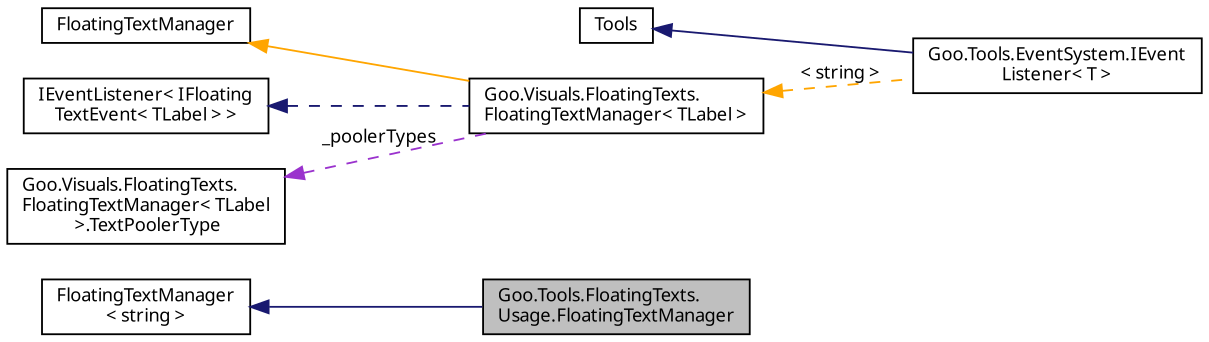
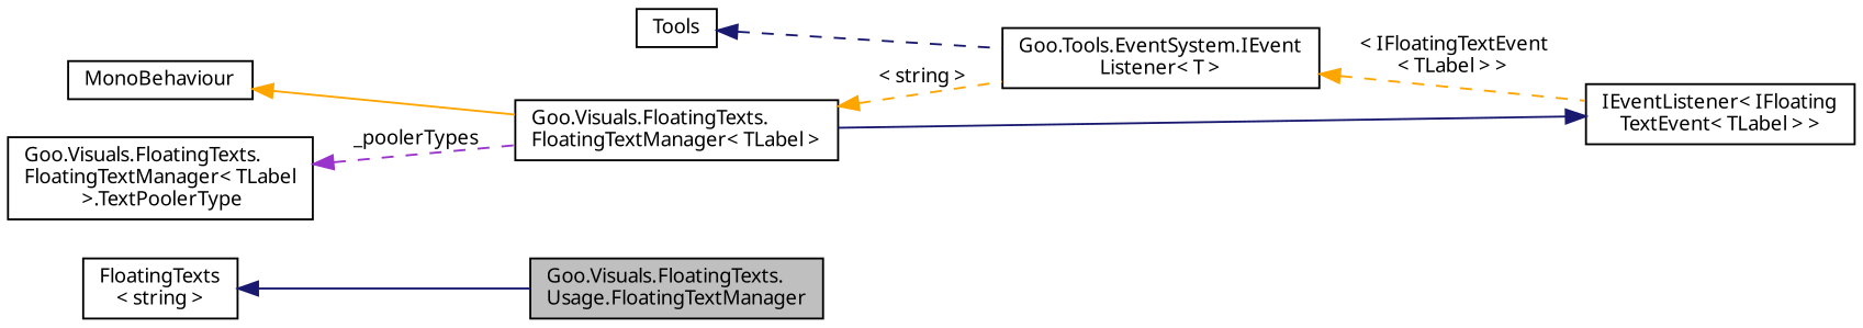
  digraph {
    rankdir=LR
    node [color=black fillcolor=white fontname=Calibrii fontsize=10 shape=record style=filled]
    edge [color=midnightblue dir=back fontname=Calibrii fontsize=10 labelfontname=Calibrii labelfontsize=10 style=solid]
-   n1 [fillcolor=grey75 fontcolor=black height=0.2 label="Goo.Tools.FloatingTexts.\lUsage.FloatingTextManager" width=0.4]
-   n2 [height=0.2 label="FloatingTextManager\l\< string \>" width=0.4]
+   n1 [fillcolor=grey75 fontcolor=black height=0.2 label="Goo.Visuals.FloatingTexts.\lUsage.FloatingTextManager" width=0.4]
+   n2 [height=0.2 label="FloatingTexts\l\< string \>" width=0.4]
    n3 [height=0.2 label="Goo.Visuals.FloatingTexts.\lFloatingTextManager\< TLabel \>" width=0.4]
    n4 [height=0.2 label="Goo.Tools.EventSystem.IEvent\lListener\< T \>" width=0.4]
-   n5 [height=0.2 label=FloatingTextManager width=0.4]
+   n5 [height=0.2 label=MonoBehaviour width=0.4]
    n6 [height=0.2 label="IEventListener\< IFloating\lTextEvent\< TLabel \> \>" width=0.4]
    n7 [height=0.2 label=Tools width=0.4]
    n8 [height=0.2 label="Goo.Visuals.FloatingTexts.\lFloatingTextManager\< TLabel\l \>.TextPoolerType" width=0.4]
    n2 -> n1
    n3 -> n4 [color=orange label=" \< string \>" style=dashed]
+   n4 -> n6 [color=orange label=" \< IFloatingTextEvent\l\< TLabel \> \>" style=dashed]
    n5 -> n3 [color=orange]
-   n6 -> n3 [style=dashed]
-   n7 -> n4
+   n6 -> n3
+   n7 -> n4 [style=dashed]
    n8 -> n3 [color=darkorchid3 label=" _poolerTypes" style=dashed]
  }
